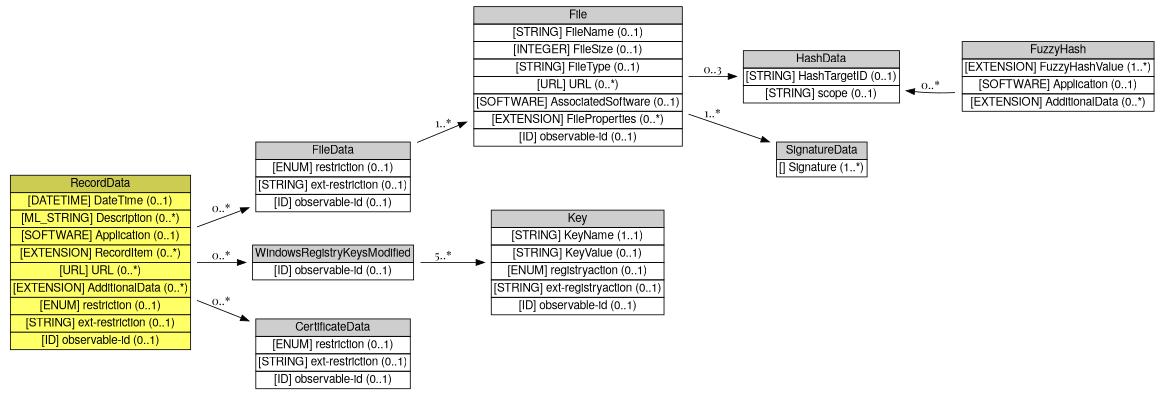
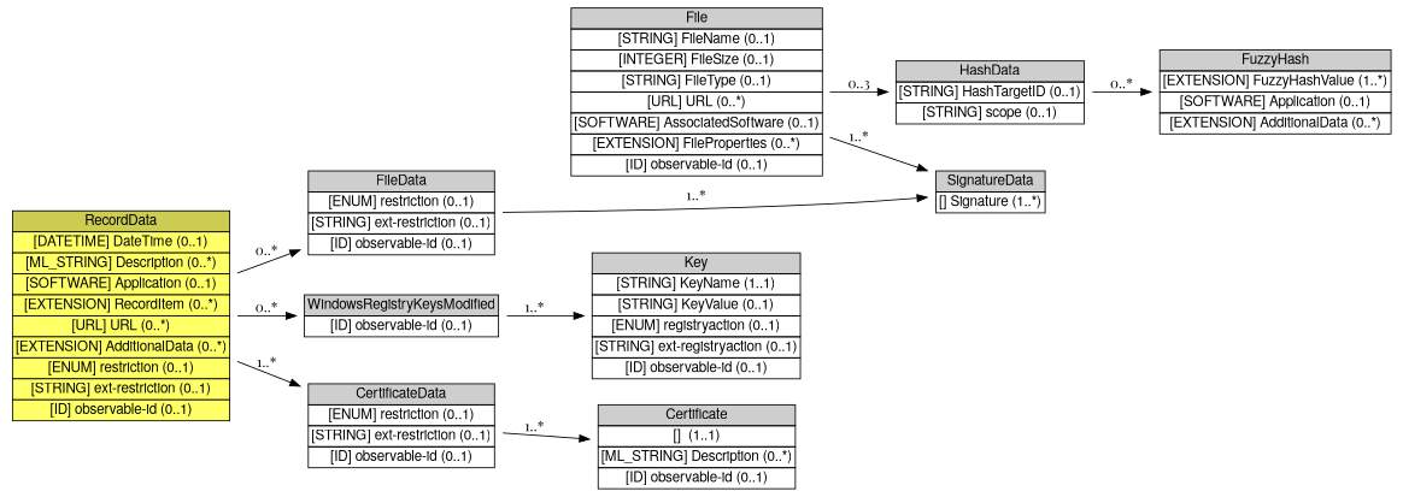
  digraph {
    fontname="Playfair Display"
    rankdir=LR
    node [fontname="Playfair Display" shape=plaintext]
    edge [fontname="Playfair Display"]
    n1 [height=3.0278 label=<<table BORDER="0" CELLBORDER="1" CELLSPACING="0"> <tr> <td BGCOLOR="#cccc52" HREF="/idmef_parser/IODEFv2/RecordData.html" TITLE="The RecordData class describes or references log or audit data from a given type of tool and provides a means to annotate the output. "><FONT FACE="Nimbus Sans L">RecordData</FONT></td> </tr>" %<tr><td BGCOLOR="#FFFF66"  HREF="/idmef_parser/IODEFv2/RecordData.html" TITLE="A timestamp of the data found in the RecordItem or URL classes."><FONT FACE="Nimbus Sans L">[DATETIME] DateTime (0..1)</FONT></td></tr>%<tr><td BGCOLOR="#FFFF66"  HREF="/idmef_parser/IODEFv2/RecordData.html" TITLE="A free-form text description of the data provided in the RecordItem or URL classes."><FONT FACE="Nimbus Sans L">[ML_STRING] Description (0..*)</FONT></td></tr>%<tr><td BGCOLOR="#FFFF66"  HREF="/idmef_parser/IODEFv2/RecordData.html" TITLE="Identifies the tool used to generate the data in the RecordItem or URL classes."><FONT FACE="Nimbus Sans L">[SOFTWARE] Application (0..1)</FONT></td></tr>%<tr><td BGCOLOR="#FFFF66"  HREF="/idmef_parser/IODEFv2/RecordData.html" TITLE="Log, audit, or forensic data to support the conclusions made during the course of analyzing the incident."><FONT FACE="Nimbus Sans L">[EXTENSION] RecordItem (0..*)</FONT></td></tr>%<tr><td BGCOLOR="#FFFF66"  HREF="/idmef_parser/IODEFv2/RecordData.html" TITLE="A URL reference to a log or audit data."><FONT FACE="Nimbus Sans L">[URL] URL (0..*)</FONT></td></tr>%<tr><td BGCOLOR="#FFFF66"  HREF="/idmef_parser/IODEFv2/RecordData.html" TITLE="An extension mechanism for data not explicitly represented in the data model."><FONT FACE="Nimbus Sans L">[EXTENSION] AdditionalData (0..*)</FONT></td></tr>%<tr><td BGCOLOR="#FFFF66"  HREF="/idmef_parser/IODEFv2/RecordData.html" TITLE="See Section 3.3.1."><FONT FACE="Nimbus Sans L">[ENUM] restriction (0..1)</FONT></td></tr>%<tr><td BGCOLOR="#FFFF66"  HREF="/idmef_parser/IODEFv2/RecordData.html" TITLE="A means by which to extend the restriction attribute.  See Section 5.1.1."><FONT FACE="Nimbus Sans L">[STRING] ext-restriction (0..1)</FONT></td></tr>%<tr><td BGCOLOR="#FFFF66"  HREF="/idmef_parser/IODEFv2/RecordData.html" TITLE="See Section 3.3.2."><FONT FACE="Nimbus Sans L">[ID] observable-id (0..1)</FONT></td></tr>%</table>> width=3.2361]
    n2 [height=1.2778 label=<<table BORDER="0" CELLBORDER="1" CELLSPACING="0"> <tr> <td BGCOLOR="#CECECE" HREF="/idmef_parser/IODEFv2/FileData.html" TITLE="The FileData class describes a file or set of files. "><FONT FACE="Nimbus Sans L">FileData</FONT></td> </tr>" %<tr><td  HREF="/idmef_parser/IODEFv2/FileData.html" TITLE="See Section 3.3.1."><FONT FACE="Nimbus Sans L">[ENUM] restriction (0..1)</FONT></td></tr>%<tr><td  HREF="/idmef_parser/IODEFv2/FileData.html" TITLE="A means by which to extend the restriction attribute.  See Section 5.1.1."><FONT FACE="Nimbus Sans L">[STRING] ext-restriction (0..1)</FONT></td></tr>%<tr><td  HREF="/idmef_parser/IODEFv2/FileData.html" TITLE="See Section 3.3.2."><FONT FACE="Nimbus Sans L">[ID] observable-id (0..1)</FONT></td></tr>%</table>> width=2.7778]
    n3 [height=0.69444 label=<<table BORDER="0" CELLBORDER="1" CELLSPACING="0"> <tr> <td BGCOLOR="#CECECE" HREF="/idmef_parser/IODEFv2/WindowsRegistryKeysModified.html" TITLE="The WindowsRegistryKeysModified class describes Windows operating system registry keys and the operations that were performed on them. This class was derived from [RFC5901]. "><FONT FACE="Nimbus Sans L">WindowsRegistryKeysModified</FONT></td> </tr>" %<tr><td  HREF="/idmef_parser/IODEFv2/WindowsRegistryKeysModified.html" TITLE="See Section 3.3.2."><FONT FACE="Nimbus Sans L">[ID] observable-id (0..1)</FONT></td></tr>%</table>> width=2.9028]
    n4 [height=1.2778 label=<<table BORDER="0" CELLBORDER="1" CELLSPACING="0"> <tr> <td BGCOLOR="#CECECE" HREF="/idmef_parser/IODEFv2/CertificateData.html" TITLE="The CertificateData class describes X.509 certificates. "><FONT FACE="Nimbus Sans L">CertificateData</FONT></td> </tr>" %<tr><td  HREF="/idmef_parser/IODEFv2/CertificateData.html" TITLE="See Section 3.3.1."><FONT FACE="Nimbus Sans L">[ENUM] restriction (0..1)</FONT></td></tr>%<tr><td  HREF="/idmef_parser/IODEFv2/CertificateData.html" TITLE="A means by which to extend the restriction attribute.  See Section 5.1.1."><FONT FACE="Nimbus Sans L">[STRING] ext-restriction (0..1)</FONT></td></tr>%<tr><td  HREF="/idmef_parser/IODEFv2/CertificateData.html" TITLE="See Section 3.3.2."><FONT FACE="Nimbus Sans L">[ID] observable-id (0..1)</FONT></td></tr>%</table>> width=2.7778]
    n5 [height=2.4444 label=<<table BORDER="0" CELLBORDER="1" CELLSPACING="0"> <tr> <td BGCOLOR="#CECECE" HREF="/idmef_parser/IODEFv2/File.html" TITLE="The File class describes a file; its associated metadata; and cryptographic hashes and signatures applied to it. "><FONT FACE="Nimbus Sans L">File</FONT></td> </tr>" %<tr><td  HREF="/idmef_parser/IODEFv2/File.html" TITLE="The name of the file."><FONT FACE="Nimbus Sans L">[STRING] FileName (0..1)</FONT></td></tr>%<tr><td  HREF="/idmef_parser/IODEFv2/File.html" TITLE="The size of the file in bytes."><FONT FACE="Nimbus Sans L">[INTEGER] FileSize (0..1)</FONT></td></tr>%<tr><td  HREF="/idmef_parser/IODEFv2/File.html" TITLE="The type of file per the IANA &quot;Media Types&quot; registry [IANA.Media].  Valid values correspond to the text in the &quot;Template&quot; column (e.g., &quot;application/pdf&quot;)."><FONT FACE="Nimbus Sans L">[STRING] FileType (0..1)</FONT></td></tr>%<tr><td  HREF="/idmef_parser/IODEFv2/File.html" TITLE="A URL reference to the file."><FONT FACE="Nimbus Sans L">[URL] URL (0..*)</FONT></td></tr>%<tr><td  HREF="/idmef_parser/IODEFv2/File.html" TITLE="The software application or operating system to which this file belongs or by which it can be processed."><FONT FACE="Nimbus Sans L">[SOFTWARE] AssociatedSoftware (0..1)</FONT></td></tr>%<tr><td  HREF="/idmef_parser/IODEFv2/File.html" TITLE="Mechanism by which to extend the data model to describe properties of the file."><FONT FACE="Nimbus Sans L">[EXTENSION] FileProperties (0..*)</FONT></td></tr>%<tr><td  HREF="/idmef_parser/IODEFv2/File.html" TITLE="See Section 3.3.2."><FONT FACE="Nimbus Sans L">[ID] observable-id (0..1)</FONT></td></tr>%</table>> width=3.6944]
    n6 [height=1.8611 label=<<table BORDER="0" CELLBORDER="1" CELLSPACING="0"> <tr> <td BGCOLOR="#CECECE" HREF="/idmef_parser/IODEFv2/Key.html" TITLE="The Key class describes a Windows operating system registry key name and value pair, as well as the operation performed on it. "><FONT FACE="Nimbus Sans L">Key</FONT></td> </tr>" %<tr><td  HREF="/idmef_parser/IODEFv2/Key.html" TITLE="The name of a Windows operating system registry key (e.g., [HKEY_LOCAL_MACHINE\Software\Test\KeyName])."><FONT FACE="Nimbus Sans L">[STRING] KeyName (1..1)</FONT></td></tr>%<tr><td  HREF="/idmef_parser/IODEFv2/Key.html" TITLE="The value of the registry key identified in the KeyName class encoded per the .reg file format [KB310516]."><FONT FACE="Nimbus Sans L">[STRING] KeyValue (0..1)</FONT></td></tr>%<tr><td  HREF="/idmef_parser/IODEFv2/Key.html" TITLE="The type of action taken on the registry key. These values are maintained in the &quot;Key-registryaction&quot; IANA registry per Section 10.2."><FONT FACE="Nimbus Sans L">[ENUM] registryaction (0..1)</FONT></td></tr>%<tr><td  HREF="/idmef_parser/IODEFv2/Key.html" TITLE="A means by which to extend the registryaction attribute.  See Section 5.1.1."><FONT FACE="Nimbus Sans L">[STRING] ext-registryaction (0..1)</FONT></td></tr>%<tr><td  HREF="/idmef_parser/IODEFv2/Key.html" TITLE="See Section 3.3.2."><FONT FACE="Nimbus Sans L">[ID] observable-id (0..1)</FONT></td></tr>%</table>> width=3.0833]
+   n7 [height=1.2778 label=<<table BORDER="0" CELLBORDER="1" CELLSPACING="0"> <tr> <td BGCOLOR="#CECECE" HREF="/idmef_parser/IODEFv2/Certificate.html" TITLE="The Certificate class describes a given X.509 certificate or certificate chain. "><FONT FACE="Nimbus Sans L">Certificate</FONT></td> </tr>" %<tr><td  HREF="/idmef_parser/IODEFv2/Certificate.html" TITLE="A given X.509 certificate or chain.  See Section 4.4.4 of [W3C.XMLSIG]."><FONT FACE="Nimbus Sans L">[]  (1..1)</FONT></td></tr>%<tr><td  HREF="/idmef_parser/IODEFv2/Certificate.html" TITLE="A free-form text description explaining the context of this certificate."><FONT FACE="Nimbus Sans L">[ML_STRING] Description (0..*)</FONT></td></tr>%<tr><td  HREF="/idmef_parser/IODEFv2/Certificate.html" TITLE="See Section 3.3.2."><FONT FACE="Nimbus Sans L">[ID] observable-id (0..1)</FONT></td></tr>%</table>> width=2.9444]
    n8 [height=0.98611 label=<<table BORDER="0" CELLBORDER="1" CELLSPACING="0"> <tr> <td BGCOLOR="#CECECE" HREF="/idmef_parser/IODEFv2/HashData.html" TITLE="The HashData class describes different types of hashes on a given object (e.g., file, part of a file, email). "><FONT FACE="Nimbus Sans L">HashData</FONT></td> </tr>" %<tr><td  HREF="/idmef_parser/IODEFv2/HashData.html" TITLE="An identifier that references a subset of the object being hashed.  The semantics of this identifier are specified by the scope attribute."><FONT FACE="Nimbus Sans L">[STRING] HashTargetID (0..1)</FONT></td></tr>%<tr><td  HREF="/idmef_parser/IODEFv2/HashData.html" TITLE="A means by which to extend the scope attribute.  See Section 5.1.1."><FONT FACE="Nimbus Sans L">[STRING] scope (0..1)</FONT></td></tr>%</table>> width=2.8194]
    n9 [height=0.69444 label=<<table BORDER="0" CELLBORDER="1" CELLSPACING="0"> <tr> <td BGCOLOR="#CECECE" HREF="/idmef_parser/IODEFv2/SignatureData.html" TITLE="The SignatureData class describes different types of digital signatures on an object. "><FONT FACE="Nimbus Sans L">SignatureData</FONT></td> </tr>" %<tr><td  HREF="/idmef_parser/IODEFv2/SignatureData.html" TITLE="A given signature.  See Section 4.2 of [W3C.XMLSIG]."><FONT FACE="Nimbus Sans L">[] Signature (1..*)</FONT></td></tr>%</table>> width=1.7222]
    n10 [height=1.2778 label=<<table BORDER="0" CELLBORDER="1" CELLSPACING="0"> <tr> <td BGCOLOR="#CECECE" HREF="/idmef_parser/IODEFv2/FuzzyHash.html" TITLE="The FuzzyHash class describes a fuzzy hash and the application used to generate it. "><FONT FACE="Nimbus Sans L">FuzzyHash</FONT></td> </tr>" %<tr><td  HREF="/idmef_parser/IODEFv2/FuzzyHash.html" TITLE="The computed fuzzy hash value."><FONT FACE="Nimbus Sans L">[EXTENSION] FuzzyHashValue (1..*)</FONT></td></tr>%<tr><td  HREF="/idmef_parser/IODEFv2/FuzzyHash.html" TITLE="The application used to calculate the hash."><FONT FACE="Nimbus Sans L">[SOFTWARE] Application (0..1)</FONT></td></tr>%<tr><td  HREF="/idmef_parser/IODEFv2/FuzzyHash.html" TITLE="Mechanism by which to extend the data model."><FONT FACE="Nimbus Sans L">[EXTENSION] AdditionalData (0..*)</FONT></td></tr>%</table>> width=3.4028]
    n1 -> n2 [label="0..*"]
    n1 -> n3 [label="0..*"]
-   n1 -> n4 [label="0..*"]
-   n2 -> n5 [label="1..*"]
-   n3 -> n6 [label="5..*"]
+   n1 -> n4 [label="1..*"]
+   n2 -> n9 [label="1..*"]
+   n3 -> n6 [label="1..*"]
+   n4 -> n7 [label="1..*"]
    n5 -> n8 [label="0..3"]
    n5 -> n9 [label="1..*"]
-   n10 -> n8 [label="0..*"]
+   n8 -> n10 [label="0..*"]
  }
